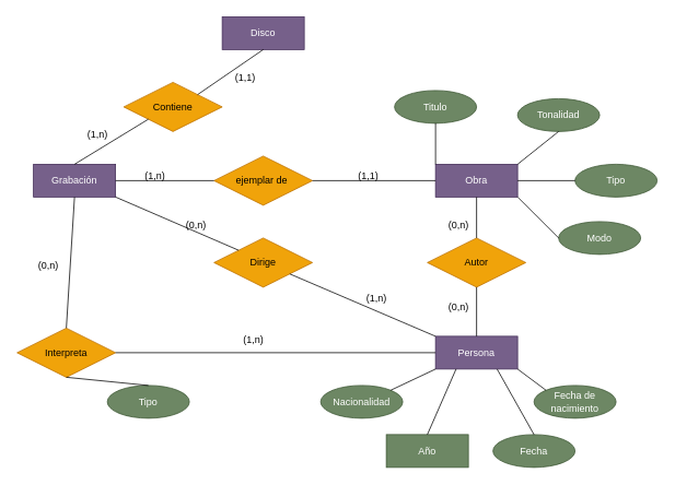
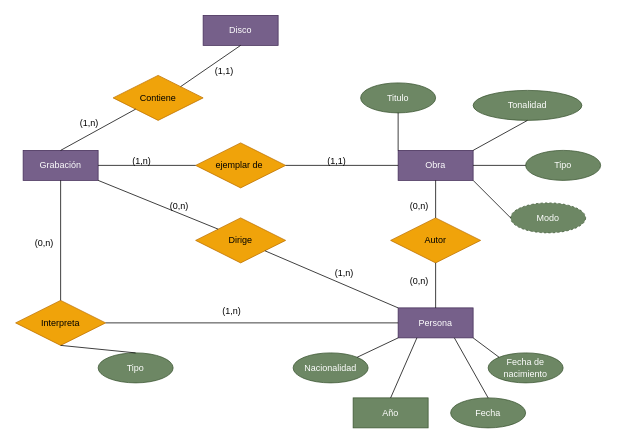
  <mxCell id="0" />
  <mxCell id="1" parent="0" />
  <mxCell id="2" value="Obra" style="whiteSpace=wrap;html=1;align=center;fillColor=#76608a;fontColor=#ffffff;strokeColor=#432D57;" vertex="1" parent="1"><mxGeometry x="530" y="200" width="100" height="40" as="geometry" /></mxCell>
  <mxCell id="3" value="Persona" style="whiteSpace=wrap;html=1;align=center;fillColor=#76608a;fontColor=#ffffff;strokeColor=#432D57;" vertex="1" parent="1"><mxGeometry x="530" y="410" width="100" height="40" as="geometry" /></mxCell>
  <mxCell id="4" value="Autor" style="shape=rhombus;perimeter=rhombusPerimeter;whiteSpace=wrap;html=1;align=center;fillColor=#f0a30a;strokeColor=#BD7000;fontColor=#000000;" vertex="1" parent="1"><mxGeometry x="520" y="290" width="120" height="60" as="geometry" /></mxCell>
  <mxCell id="5" value="" style="endArrow=none;html=1;rounded=0;exitX=0.5;exitY=1;exitDx=0;exitDy=0;entryX=0.5;entryY=0;entryDx=0;entryDy=0;" edge="1" parent="1" source="2" target="4"><mxGeometry relative="1" as="geometry"><mxPoint x="260" y="430" as="sourcePoint" /><mxPoint x="420" y="430" as="targetPoint" /></mxGeometry></mxCell>
  <mxCell id="6" value="" style="endArrow=none;html=1;rounded=0;exitX=0.5;exitY=1;exitDx=0;exitDy=0;entryX=0.5;entryY=0;entryDx=0;entryDy=0;" edge="1" parent="1" source="4" target="3"><mxGeometry relative="1" as="geometry"><mxPoint x="260" y="430" as="sourcePoint" /><mxPoint x="420" y="430" as="targetPoint" /></mxGeometry></mxCell>
  <mxCell id="7" value="(0,n)" style="text;strokeColor=none;fillColor=none;spacingLeft=4;spacingRight=4;overflow=hidden;rotatable=0;points=[[0,0.5],[1,0.5]];portConstraint=eastwest;fontSize=12;" vertex="1" parent="1"><mxGeometry x="540" y="260" width="40" height="30" as="geometry" /></mxCell>
  <mxCell id="8" value="(0,n)" style="text;strokeColor=none;fillColor=none;spacingLeft=4;spacingRight=4;overflow=hidden;rotatable=0;points=[[0,0.5],[1,0.5]];portConstraint=eastwest;fontSize=12;" vertex="1" parent="1"><mxGeometry x="540" y="360" width="40" height="30" as="geometry" /></mxCell>
- <mxCell id="9" value="Grabación" style="whiteSpace=wrap;html=1;align=center;fillColor=#76608a;fontColor=#ffffff;strokeColor=#432D57;" vertex="1" parent="1"><mxGeometry x="40" y="200" width="100" height="40" as="geometry" /></mxCell>
+ <mxCell id="9" value="Grabación" style="whiteSpace=wrap;html=1;align=center;fillColor=#76608a;fontColor=#ffffff;strokeColor=#432D57;" vertex="1" parent="1"><mxGeometry x="30" y="200" width="100" height="40" as="geometry" /></mxCell>
  <mxCell id="10" value="ejemplar de&amp;nbsp;" style="shape=rhombus;perimeter=rhombusPerimeter;whiteSpace=wrap;html=1;align=center;fillColor=#f0a30a;strokeColor=#BD7000;fontColor=#000000;" vertex="1" parent="1"><mxGeometry x="260" y="190" width="120" height="60" as="geometry" /></mxCell>
  <mxCell id="11" value="" style="endArrow=none;html=1;rounded=0;exitX=1;exitY=0.5;exitDx=0;exitDy=0;entryX=0;entryY=0.5;entryDx=0;entryDy=0;" edge="1" parent="1" source="9" target="10"><mxGeometry relative="1" as="geometry"><mxPoint x="260" y="360" as="sourcePoint" /><mxPoint x="420" y="360" as="targetPoint" /></mxGeometry></mxCell>
  <mxCell id="12" value="" style="endArrow=none;html=1;rounded=0;exitX=1;exitY=0.5;exitDx=0;exitDy=0;entryX=0;entryY=0.5;entryDx=0;entryDy=0;" edge="1" parent="1" source="10" target="2"><mxGeometry relative="1" as="geometry"><mxPoint x="260" y="360" as="sourcePoint" /><mxPoint x="420" y="360" as="targetPoint" /></mxGeometry></mxCell>
  <mxCell id="13" value="(1,1)" style="text;strokeColor=none;fillColor=none;spacingLeft=4;spacingRight=4;overflow=hidden;rotatable=0;points=[[0,0.5],[1,0.5]];portConstraint=eastwest;fontSize=12;" vertex="1" parent="1"><mxGeometry x="430" y="200" width="40" height="30" as="geometry" /></mxCell>
  <mxCell id="14" value="(1,n)" style="text;strokeColor=none;fillColor=none;spacingLeft=4;spacingRight=4;overflow=hidden;rotatable=0;points=[[0,0.5],[1,0.5]];portConstraint=eastwest;fontSize=12;" vertex="1" parent="1"><mxGeometry x="170" y="200" width="40" height="30" as="geometry" /></mxCell>
  <mxCell id="15" value="Dirige" style="shape=rhombus;perimeter=rhombusPerimeter;whiteSpace=wrap;html=1;align=center;fillColor=#f0a30a;strokeColor=#BD7000;fontColor=#000000;" vertex="1" parent="1"><mxGeometry x="260" y="290" width="120" height="60" as="geometry" /></mxCell>
  <mxCell id="16" value="" style="endArrow=none;html=1;rounded=0;exitX=1;exitY=1;exitDx=0;exitDy=0;entryX=0;entryY=0;entryDx=0;entryDy=0;" edge="1" parent="1" source="9" target="15"><mxGeometry relative="1" as="geometry"><mxPoint x="450" y="300" as="sourcePoint" /><mxPoint x="610" y="300" as="targetPoint" /></mxGeometry></mxCell>
  <mxCell id="17" value="" style="endArrow=none;html=1;rounded=0;entryX=0;entryY=0;entryDx=0;entryDy=0;" edge="1" parent="1" source="15" target="3"><mxGeometry relative="1" as="geometry"><mxPoint x="450" y="300" as="sourcePoint" /><mxPoint x="610" y="300" as="targetPoint" /></mxGeometry></mxCell>
  <mxCell id="18" value="Interpreta" style="shape=rhombus;perimeter=rhombusPerimeter;whiteSpace=wrap;html=1;align=center;fillColor=#f0a30a;strokeColor=#BD7000;fontColor=#000000;" vertex="1" parent="1"><mxGeometry x="20" y="400" width="120" height="60" as="geometry" /></mxCell>
  <mxCell id="19" value="" style="endArrow=none;html=1;rounded=0;exitX=0.5;exitY=1;exitDx=0;exitDy=0;entryX=0.5;entryY=0;entryDx=0;entryDy=0;" edge="1" parent="1" source="9" target="18"><mxGeometry relative="1" as="geometry"><mxPoint x="450" y="300" as="sourcePoint" /><mxPoint x="90" y="380" as="targetPoint" /></mxGeometry></mxCell>
  <mxCell id="20" value="" style="endArrow=none;html=1;rounded=0;exitX=1;exitY=0.5;exitDx=0;exitDy=0;entryX=0;entryY=0.5;entryDx=0;entryDy=0;" edge="1" parent="1" source="18" target="3"><mxGeometry relative="1" as="geometry"><mxPoint x="450" y="300" as="sourcePoint" /><mxPoint x="610" y="300" as="targetPoint" /></mxGeometry></mxCell>
  <mxCell id="21" value="(0,n)" style="text;strokeColor=none;fillColor=none;spacingLeft=4;spacingRight=4;overflow=hidden;rotatable=0;points=[[0,0.5],[1,0.5]];portConstraint=eastwest;fontSize=12;" vertex="1" parent="1"><mxGeometry x="220" y="260" width="40" height="40" as="geometry" /></mxCell>
  <mxCell id="22" value="(1,n)" style="text;strokeColor=none;fillColor=none;spacingLeft=4;spacingRight=4;overflow=hidden;rotatable=0;points=[[0,0.5],[1,0.5]];portConstraint=eastwest;fontSize=12;" vertex="1" parent="1"><mxGeometry x="440" y="350" width="40" height="30" as="geometry" /></mxCell>
  <mxCell id="23" value="(1,n)" style="text;strokeColor=none;fillColor=none;spacingLeft=4;spacingRight=4;overflow=hidden;rotatable=0;points=[[0,0.5],[1,0.5]];portConstraint=eastwest;fontSize=12;" vertex="1" parent="1"><mxGeometry x="290" y="400" width="40" height="30" as="geometry" /></mxCell>
  <mxCell id="24" value="(0,n)" style="text;strokeColor=none;fillColor=none;spacingLeft=4;spacingRight=4;overflow=hidden;rotatable=0;points=[[0,0.5],[1,0.5]];portConstraint=eastwest;fontSize=12;" vertex="1" parent="1"><mxGeometry x="40" y="310" width="40" height="30" as="geometry" /></mxCell>
  <mxCell id="25" value="Fecha" style="ellipse;whiteSpace=wrap;html=1;align=center;fillColor=#6d8764;fontColor=#ffffff;strokeColor=#3A5431;" vertex="1" parent="1"><mxGeometry x="600" y="530" width="100" height="40" as="geometry" /></mxCell>
  <mxCell id="26" value="Año" style="whiteSpace=wrap;html=1;align=center;fillColor=#6d8764;fontColor=#ffffff;strokeColor=#3A5431;rounded=0;" vertex="1" parent="1"><mxGeometry x="470" y="530" width="100" height="40" as="geometry" /></mxCell>
  <mxCell id="27" value="Fecha de nacimiento" style="ellipse;whiteSpace=wrap;html=1;align=center;fillColor=#6d8764;fontColor=#ffffff;strokeColor=#3A5431;" vertex="1" parent="1"><mxGeometry x="650" y="470" width="100" height="40" as="geometry" /></mxCell>
  <mxCell id="28" value="Nacionalidad" style="ellipse;whiteSpace=wrap;html=1;align=center;fillColor=#6d8764;fontColor=#ffffff;strokeColor=#3A5431;" vertex="1" parent="1"><mxGeometry x="390" y="470" width="100" height="40" as="geometry" /></mxCell>
  <mxCell id="29" value="" style="endArrow=none;html=1;rounded=0;exitX=1;exitY=0;exitDx=0;exitDy=0;entryX=0;entryY=1;entryDx=0;entryDy=0;" edge="1" parent="1" source="28" target="3"><mxGeometry relative="1" as="geometry"><mxPoint x="570" y="410" as="sourcePoint" /><mxPoint x="730" y="410" as="targetPoint" /></mxGeometry></mxCell>
  <mxCell id="30" value="" style="endArrow=none;html=1;rounded=0;exitX=0.5;exitY=0;exitDx=0;exitDy=0;entryX=0.25;entryY=1;entryDx=0;entryDy=0;" edge="1" parent="1" source="26" target="3"><mxGeometry relative="1" as="geometry"><mxPoint x="570" y="410" as="sourcePoint" /><mxPoint x="730" y="410" as="targetPoint" /></mxGeometry></mxCell>
  <mxCell id="31" value="" style="endArrow=none;html=1;rounded=0;exitX=1;exitY=1;exitDx=0;exitDy=0;entryX=0;entryY=0;entryDx=0;entryDy=0;" edge="1" parent="1" source="3" target="27"><mxGeometry relative="1" as="geometry"><mxPoint x="570" y="410" as="sourcePoint" /><mxPoint x="730" y="410" as="targetPoint" /></mxGeometry></mxCell>
  <mxCell id="32" value="" style="endArrow=none;html=1;rounded=0;exitX=0.75;exitY=1;exitDx=0;exitDy=0;entryX=0.5;entryY=0;entryDx=0;entryDy=0;" edge="1" parent="1" source="3" target="25"><mxGeometry relative="1" as="geometry"><mxPoint x="570" y="410" as="sourcePoint" /><mxPoint x="730" y="410" as="targetPoint" /></mxGeometry></mxCell>
  <mxCell id="33" value="Tipo" style="ellipse;whiteSpace=wrap;html=1;align=center;fillColor=#6d8764;fontColor=#ffffff;strokeColor=#3A5431;" vertex="1" parent="1"><mxGeometry x="130" y="470" width="100" height="40" as="geometry" /></mxCell>
  <mxCell id="34" value="" style="endArrow=none;html=1;rounded=0;exitX=0.5;exitY=0;exitDx=0;exitDy=0;entryX=0.5;entryY=1;entryDx=0;entryDy=0;" edge="1" parent="1" source="33" target="18"><mxGeometry relative="1" as="geometry"><mxPoint x="290" y="390" as="sourcePoint" /><mxPoint x="450" y="390" as="targetPoint" /></mxGeometry></mxCell>
  <mxCell id="35" value="Titulo" style="ellipse;whiteSpace=wrap;html=1;align=center;fillColor=#6d8764;fontColor=#ffffff;strokeColor=#3A5431;" vertex="1" parent="1"><mxGeometry x="480" y="110" width="100" height="40" as="geometry" /></mxCell>
- <mxCell id="36" value="Tonalidad" style="ellipse;whiteSpace=wrap;html=1;align=center;fillColor=#6d8764;fontColor=#ffffff;strokeColor=#3A5431;" vertex="1" parent="1"><mxGeometry x="630" y="120" width="100" height="40" as="geometry" /></mxCell>
+ <mxCell id="36" value="Tonalidad" style="ellipse;whiteSpace=wrap;html=1;align=center;fillColor=#6d8764;fontColor=#ffffff;strokeColor=#3A5431;" vertex="1" parent="1"><mxGeometry x="630" y="120" width="145" height="40" as="geometry" /></mxCell>
  <mxCell id="37" value="Tipo" style="ellipse;whiteSpace=wrap;html=1;align=center;fillColor=#6d8764;fontColor=#ffffff;strokeColor=#3A5431;" vertex="1" parent="1"><mxGeometry x="700" y="200" width="100" height="40" as="geometry" /></mxCell>
- <mxCell id="38" value="Modo" style="ellipse;whiteSpace=wrap;html=1;align=center;fillColor=#6d8764;fontColor=#ffffff;strokeColor=#3A5431;" vertex="1" parent="1"><mxGeometry x="680" y="270" width="100" height="40" as="geometry" /></mxCell>
+ <mxCell id="38" value="Modo" style="ellipse;whiteSpace=wrap;html=1;align=center;fillColor=#6d8764;fontColor=#ffffff;strokeColor=#3A5431;dashed=1;" vertex="1" parent="1"><mxGeometry x="680" y="270" width="100" height="40" as="geometry" /></mxCell>
  <mxCell id="39" value="" style="endArrow=none;html=1;rounded=0;exitX=0.5;exitY=1;exitDx=0;exitDy=0;entryX=0;entryY=0;entryDx=0;entryDy=0;" edge="1" parent="1" source="35" target="2"><mxGeometry relative="1" as="geometry"><mxPoint x="450" y="240" as="sourcePoint" /><mxPoint x="610" y="240" as="targetPoint" /></mxGeometry></mxCell>
  <mxCell id="40" value="" style="endArrow=none;html=1;rounded=0;exitX=0.5;exitY=1;exitDx=0;exitDy=0;" edge="1" parent="1" source="36"><mxGeometry relative="1" as="geometry"><mxPoint x="450" y="240" as="sourcePoint" /><mxPoint x="630" y="200" as="targetPoint" /></mxGeometry></mxCell>
  <mxCell id="41" value="" style="endArrow=none;html=1;rounded=0;entryX=0;entryY=0.5;entryDx=0;entryDy=0;exitX=1;exitY=0.5;exitDx=0;exitDy=0;" edge="1" parent="1" source="2" target="37"><mxGeometry relative="1" as="geometry"><mxPoint x="630" y="200" as="sourcePoint" /><mxPoint x="610" y="240" as="targetPoint" /></mxGeometry></mxCell>
  <mxCell id="42" value="" style="endArrow=none;html=1;rounded=0;entryX=0;entryY=0.5;entryDx=0;entryDy=0;exitX=1;exitY=1;exitDx=0;exitDy=0;" edge="1" parent="1" source="2" target="38"><mxGeometry relative="1" as="geometry"><mxPoint x="450" y="240" as="sourcePoint" /><mxPoint x="610" y="240" as="targetPoint" /></mxGeometry></mxCell>
  <mxCell id="43" value="Contiene" style="shape=rhombus;perimeter=rhombusPerimeter;whiteSpace=wrap;html=1;align=center;fillColor=#f0a30a;strokeColor=#BD7000;fontColor=#000000;" vertex="1" parent="1"><mxGeometry x="150" y="100" width="120" height="60" as="geometry" /></mxCell>
  <mxCell id="44" value="Disco" style="whiteSpace=wrap;html=1;align=center;fillColor=#76608a;fontColor=#ffffff;strokeColor=#432D57;" vertex="1" parent="1"><mxGeometry x="270" y="20" width="100" height="40" as="geometry" /></mxCell>
  <mxCell id="45" value="" style="endArrow=none;html=1;rounded=0;exitX=1;exitY=0;exitDx=0;exitDy=0;entryX=0.5;entryY=1;entryDx=0;entryDy=0;" edge="1" parent="1" source="43" target="44"><mxGeometry relative="1" as="geometry"><mxPoint x="270" y="230" as="sourcePoint" /><mxPoint x="430" y="230" as="targetPoint" /></mxGeometry></mxCell>
  <mxCell id="46" value="" style="endArrow=none;html=1;rounded=0;exitX=0.5;exitY=0;exitDx=0;exitDy=0;entryX=0;entryY=1;entryDx=0;entryDy=0;" edge="1" parent="1" source="9" target="43"><mxGeometry relative="1" as="geometry"><mxPoint x="270" y="230" as="sourcePoint" /><mxPoint x="430" y="230" as="targetPoint" /></mxGeometry></mxCell>
  <mxCell id="47" value="(1,1)" style="text;strokeColor=none;fillColor=none;spacingLeft=4;spacingRight=4;overflow=hidden;rotatable=0;points=[[0,0.5],[1,0.5]];portConstraint=eastwest;fontSize=12;" vertex="1" parent="1"><mxGeometry x="280" y="80" width="40" height="30" as="geometry" /></mxCell>
  <mxCell id="48" value="(1,n)" style="text;strokeColor=none;fillColor=none;spacingLeft=4;spacingRight=4;overflow=hidden;rotatable=0;points=[[0,0.5],[1,0.5]];portConstraint=eastwest;fontSize=12;" vertex="1" parent="1"><mxGeometry x="100" y="150" width="40" height="30" as="geometry" /></mxCell>
